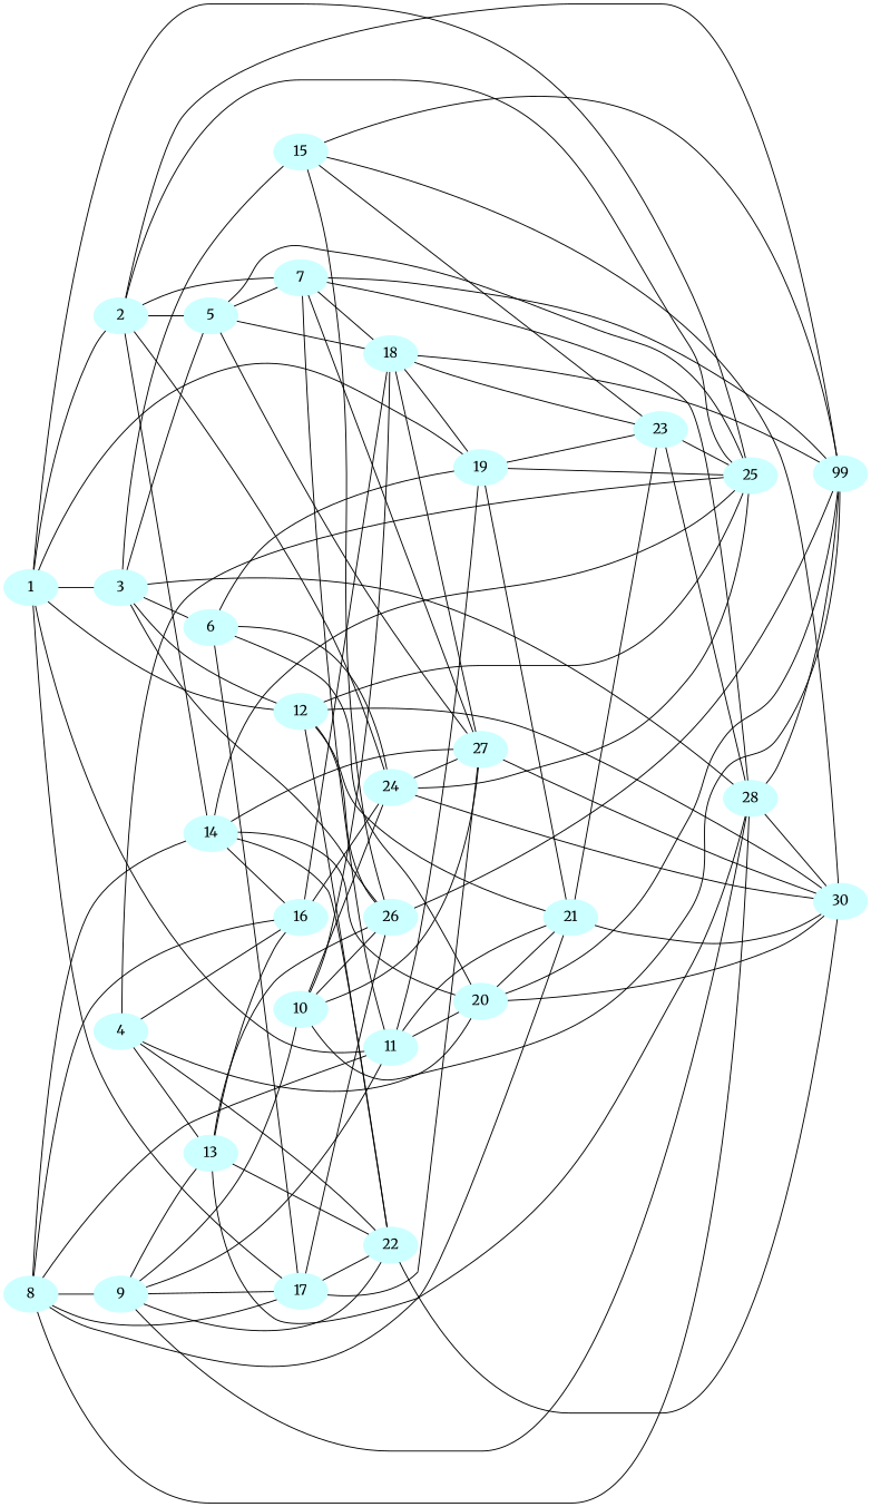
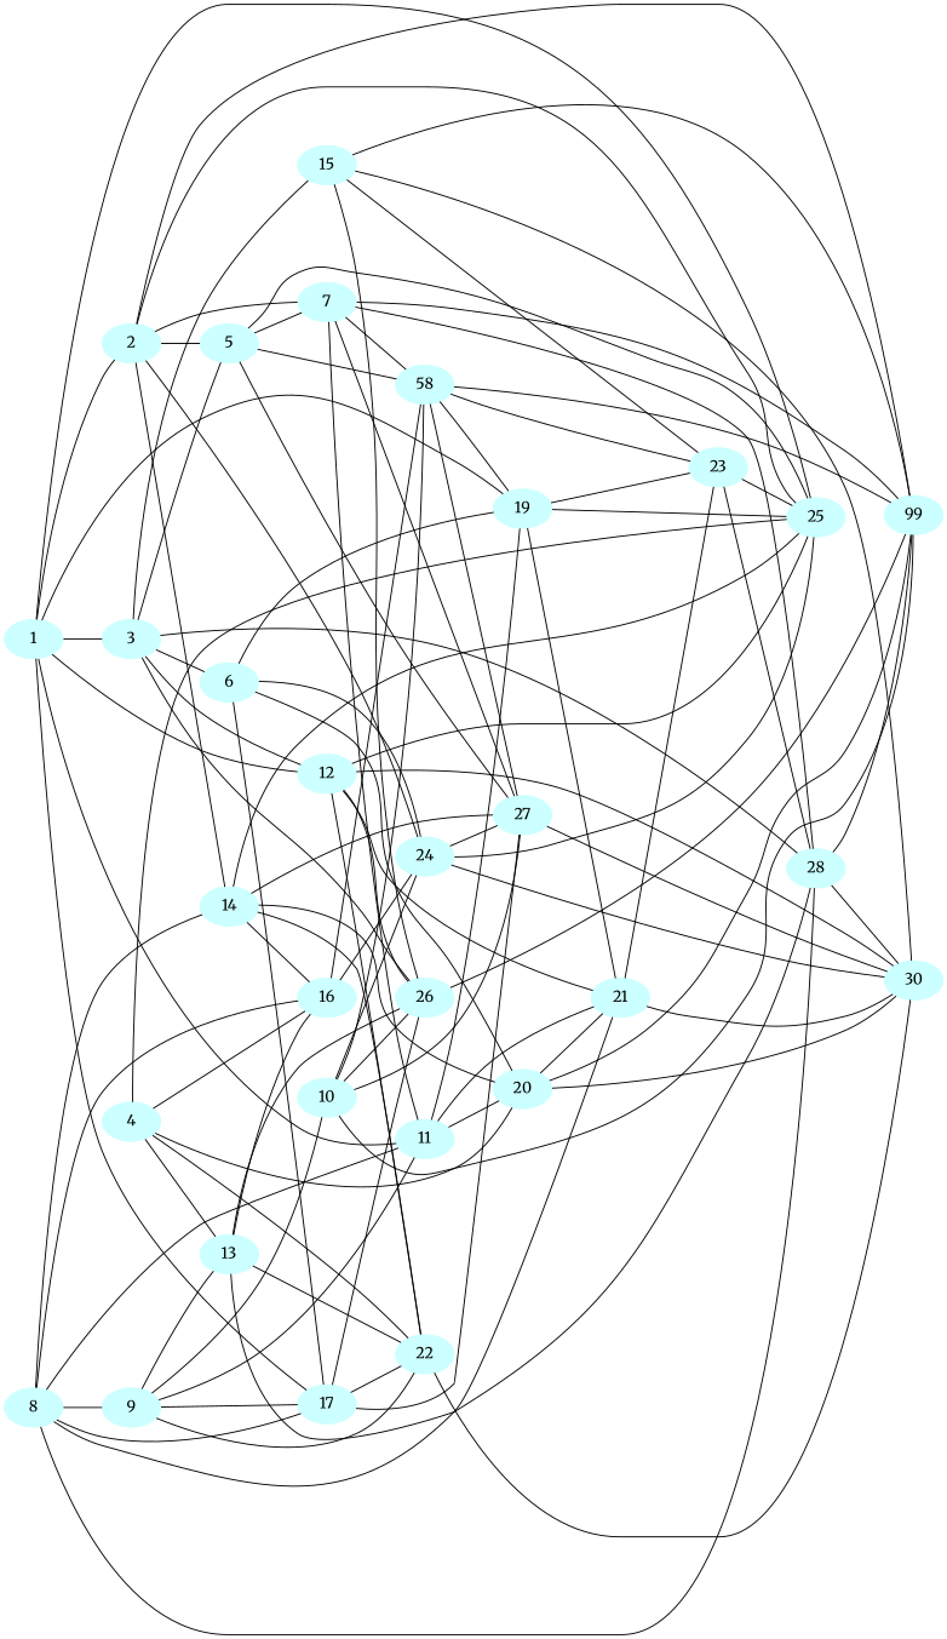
  graph {
    fontname=Merriweather
    rankdir=LR
    node [color="#CCFFFF" fontname=Merriweather style=filled]
    edge [fontname=Merriweather]
    1
    2
    3
    11
    12
    17
    19
    25
    5
    7
    14
    24
    n13 [label=99]
    6
    15
    28
    26
    20
    21
    22
    30
    27
    23
-   18
+   18 [label=58]
    16
    4
    13
    8
    9
    10
    1 -- 2
    1 -- 3
    1 -- 11
    1 -- 12
    1 -- 17
    1 -- 19
    1 -- 25
    2 -- 25
    2 -- 5
    2 -- 7
    2 -- 14
    2 -- 24
    2 -- n13
    3 -- 12
    3 -- 5
    3 -- 6
    3 -- 15
    3 -- 28
    3 -- 26
    11 -- 19
    11 -- 20
    11 -- 21
    12 -- 25
    12 -- 26
    12 -- 21
    12 -- 22
    12 -- 30
    17 -- 26
    17 -- 22
    17 -- 27
    19 -- 25
    19 -- 21
    19 -- 23
    5 -- 25
    5 -- 7
    5 -- 27
    5 -- 18
    7 -- 11
    7 -- n13
    7 -- 28
    7 -- 27
    7 -- 18
    14 -- 25
    14 -- 20
    14 -- 22
    14 -- 27
    14 -- 16
    24 -- 25
    24 -- 30
    24 -- 27
    6 -- 17
    6 -- 19
    6 -- 24
    6 -- 20
    15 -- n13
    15 -- 26
    15 -- 30
    15 -- 23
    28 -- n13
    28 -- 30
    26 -- n13
    20 -- n13
    20 -- 21
    20 -- 30
    21 -- 30
    21 -- 23
    22 -- 30
    27 -- 30
    23 -- 25
    23 -- 28
    18 -- 19
    18 -- n13
    18 -- 27
    18 -- 23
    16 -- 24
    16 -- 18
    4 -- 25
    4 -- 20
    4 -- 22
    4 -- 16
    4 -- 13
    13 -- 28
    13 -- 26
    13 -- 22
    13 -- 16
    8 -- 11
    8 -- 17
    8 -- 14
    8 -- 28
    8 -- 21
    8 -- 16
    8 -- 9
    9 -- 11
    9 -- 17
-   9 -- 28
    9 -- 22
    9 -- 13
    9 -- 10
    10 -- 24
    10 -- n13
    10 -- 26
    10 -- 27
    10 -- 18
  }
